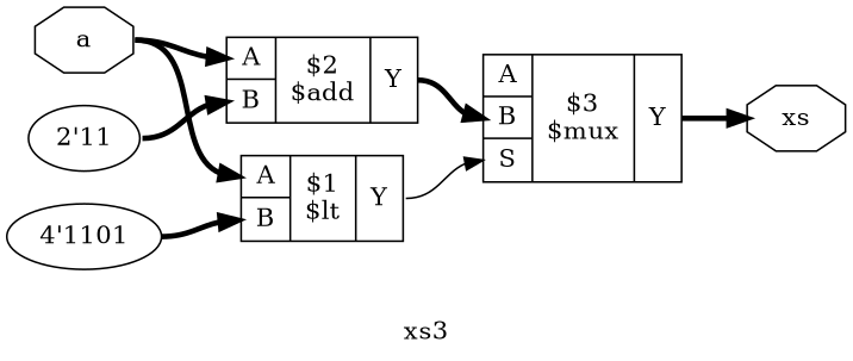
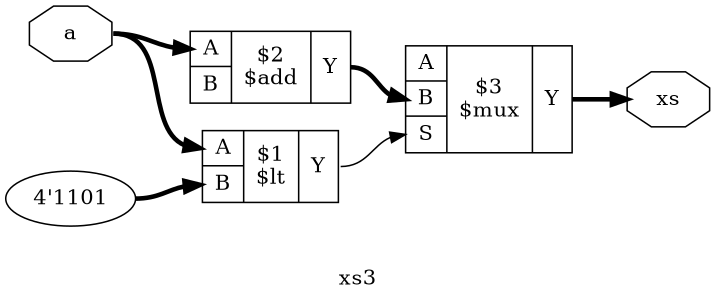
  digraph {
    label=xs3
    rankdir=LR
    remincross=true
    node [shape=record]
    edge [color=black fontcolor=black headport="p6:w" style="setlinewidth(3)" tailport=e]
    n1 [color=black fontcolor=black label=a shape=octagon]
    n2 [label="{{<p5> A|<p6> B}|$2\n$add|{<p7> Y}}"]
    n3 [label="{{<p5> A|<p6> B}|$1\n$lt|{<p7> Y}}"]
    n4 [label="{{<p5> A|<p6> B|<p10> S}|$3\n$mux|{<p7> Y}}"]
    n5 [color=black fontcolor=black label=xs shape=octagon]
-   n6 [label="2'11" shape=""]
    n7 [label="4'1101" shape=""]
    n1 -> n2 [headport="p5:w"]
    n1 -> n3 [headport="p5:w"]
    n2 -> n4 [tailport="p7:e"]
    n3 -> n4 [headport="p10:w" tailport="p7:e" style=""]
    n4 -> n5 [headport=w tailport="p7:e"]
-   n6 -> n2
    n7 -> n3
  }
